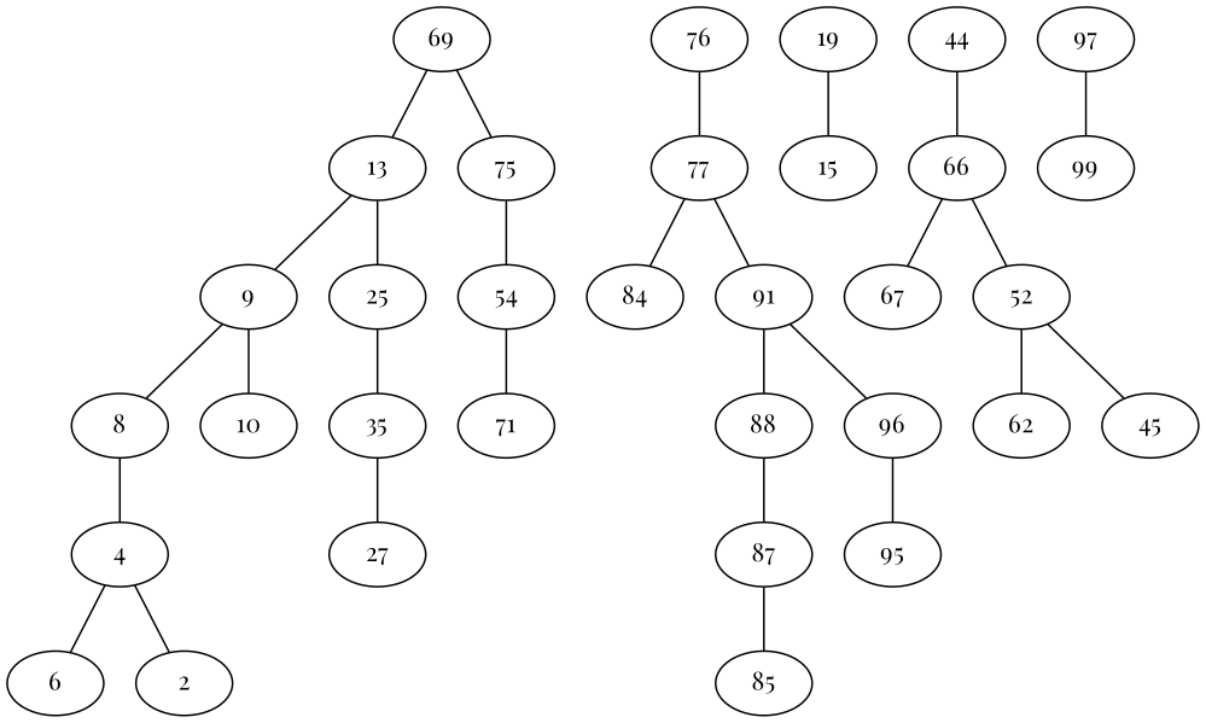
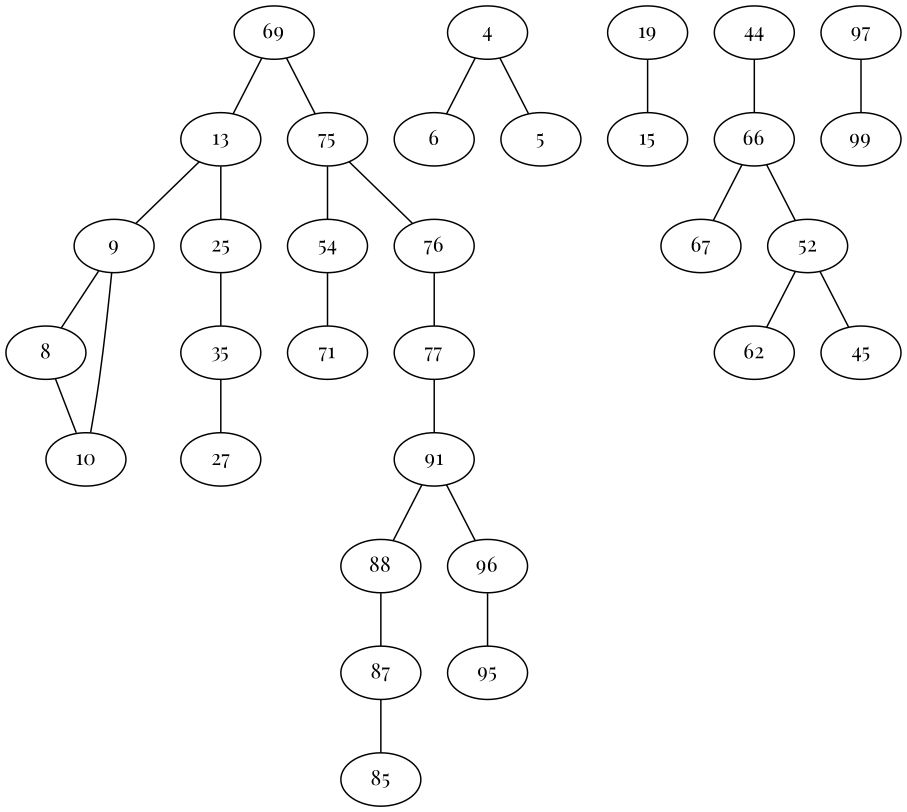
  graph {
    fontname="Playfair Display"
    rankdir=TB
    node [fontname="Playfair Display"]
    edge [fontname="Playfair Display"]
    69
    13
    75
    9
    25
    n6 [label=54]
    76
    8
    10
    35
    71
    77
    4
    27
    19
    15
    n17 [label=6]
-   5 [label=2]
-   84
+   5
    91
    n21 [label=66]
    44
    97
    99
    88
    96
    67
    52
    87
    95
    85
    62
    45
    69 -- 13
    69 -- 75
    13 -- 9
    13 -- 25
    75 -- n6
+   75 -- 76
    9 -- 8
    9 -- 10
    25 -- 35
    n6 -- 71
    76 -- 77
-   8 -- 4
+   8 -- 10
    35 -- 27
-   77 -- 84
    77 -- 91
    4 -- n17
    4 -- 5
    19 -- 15
    91 -- 88
    91 -- 96
    n21 -- 67
    n21 -- 52
    44 -- n21
    97 -- 99
    88 -- 87
    96 -- 95
    52 -- 62
    52 -- 45
    87 -- 85
  }
